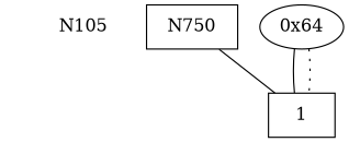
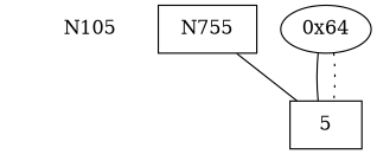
  digraph {
    node [shape=plaintext]
    edge [dir=none]
    "CONST NODES" [style=invis]
    " N105 "
-   "  N750  " [shape=box]
+   "  N750  " [shape=box label=N755]
    "0x64" [shape=""]
-   n5 [label=1 shape=box]
+   n5 [label=5 shape=box]
    subgraph sub_1 {
      "CONST NODES"
      " N105 "
    }
    subgraph sub_2 {
      rank=same
      "  N750  "
    }
    subgraph sub_3 {
      rank=same
      " N105 "
      "0x64"
    }
    subgraph sub_4 {
      rank=same
      "CONST NODES"
      subgraph sub_5 {
        rank=same
        n5
      }
    }
    " N105 " -> "CONST NODES" [style=invis]
    "  N750  " -> n5 [style=solid]
    "0x64" -> n5
    "0x64" -> n5 [style=dotted]
  }
